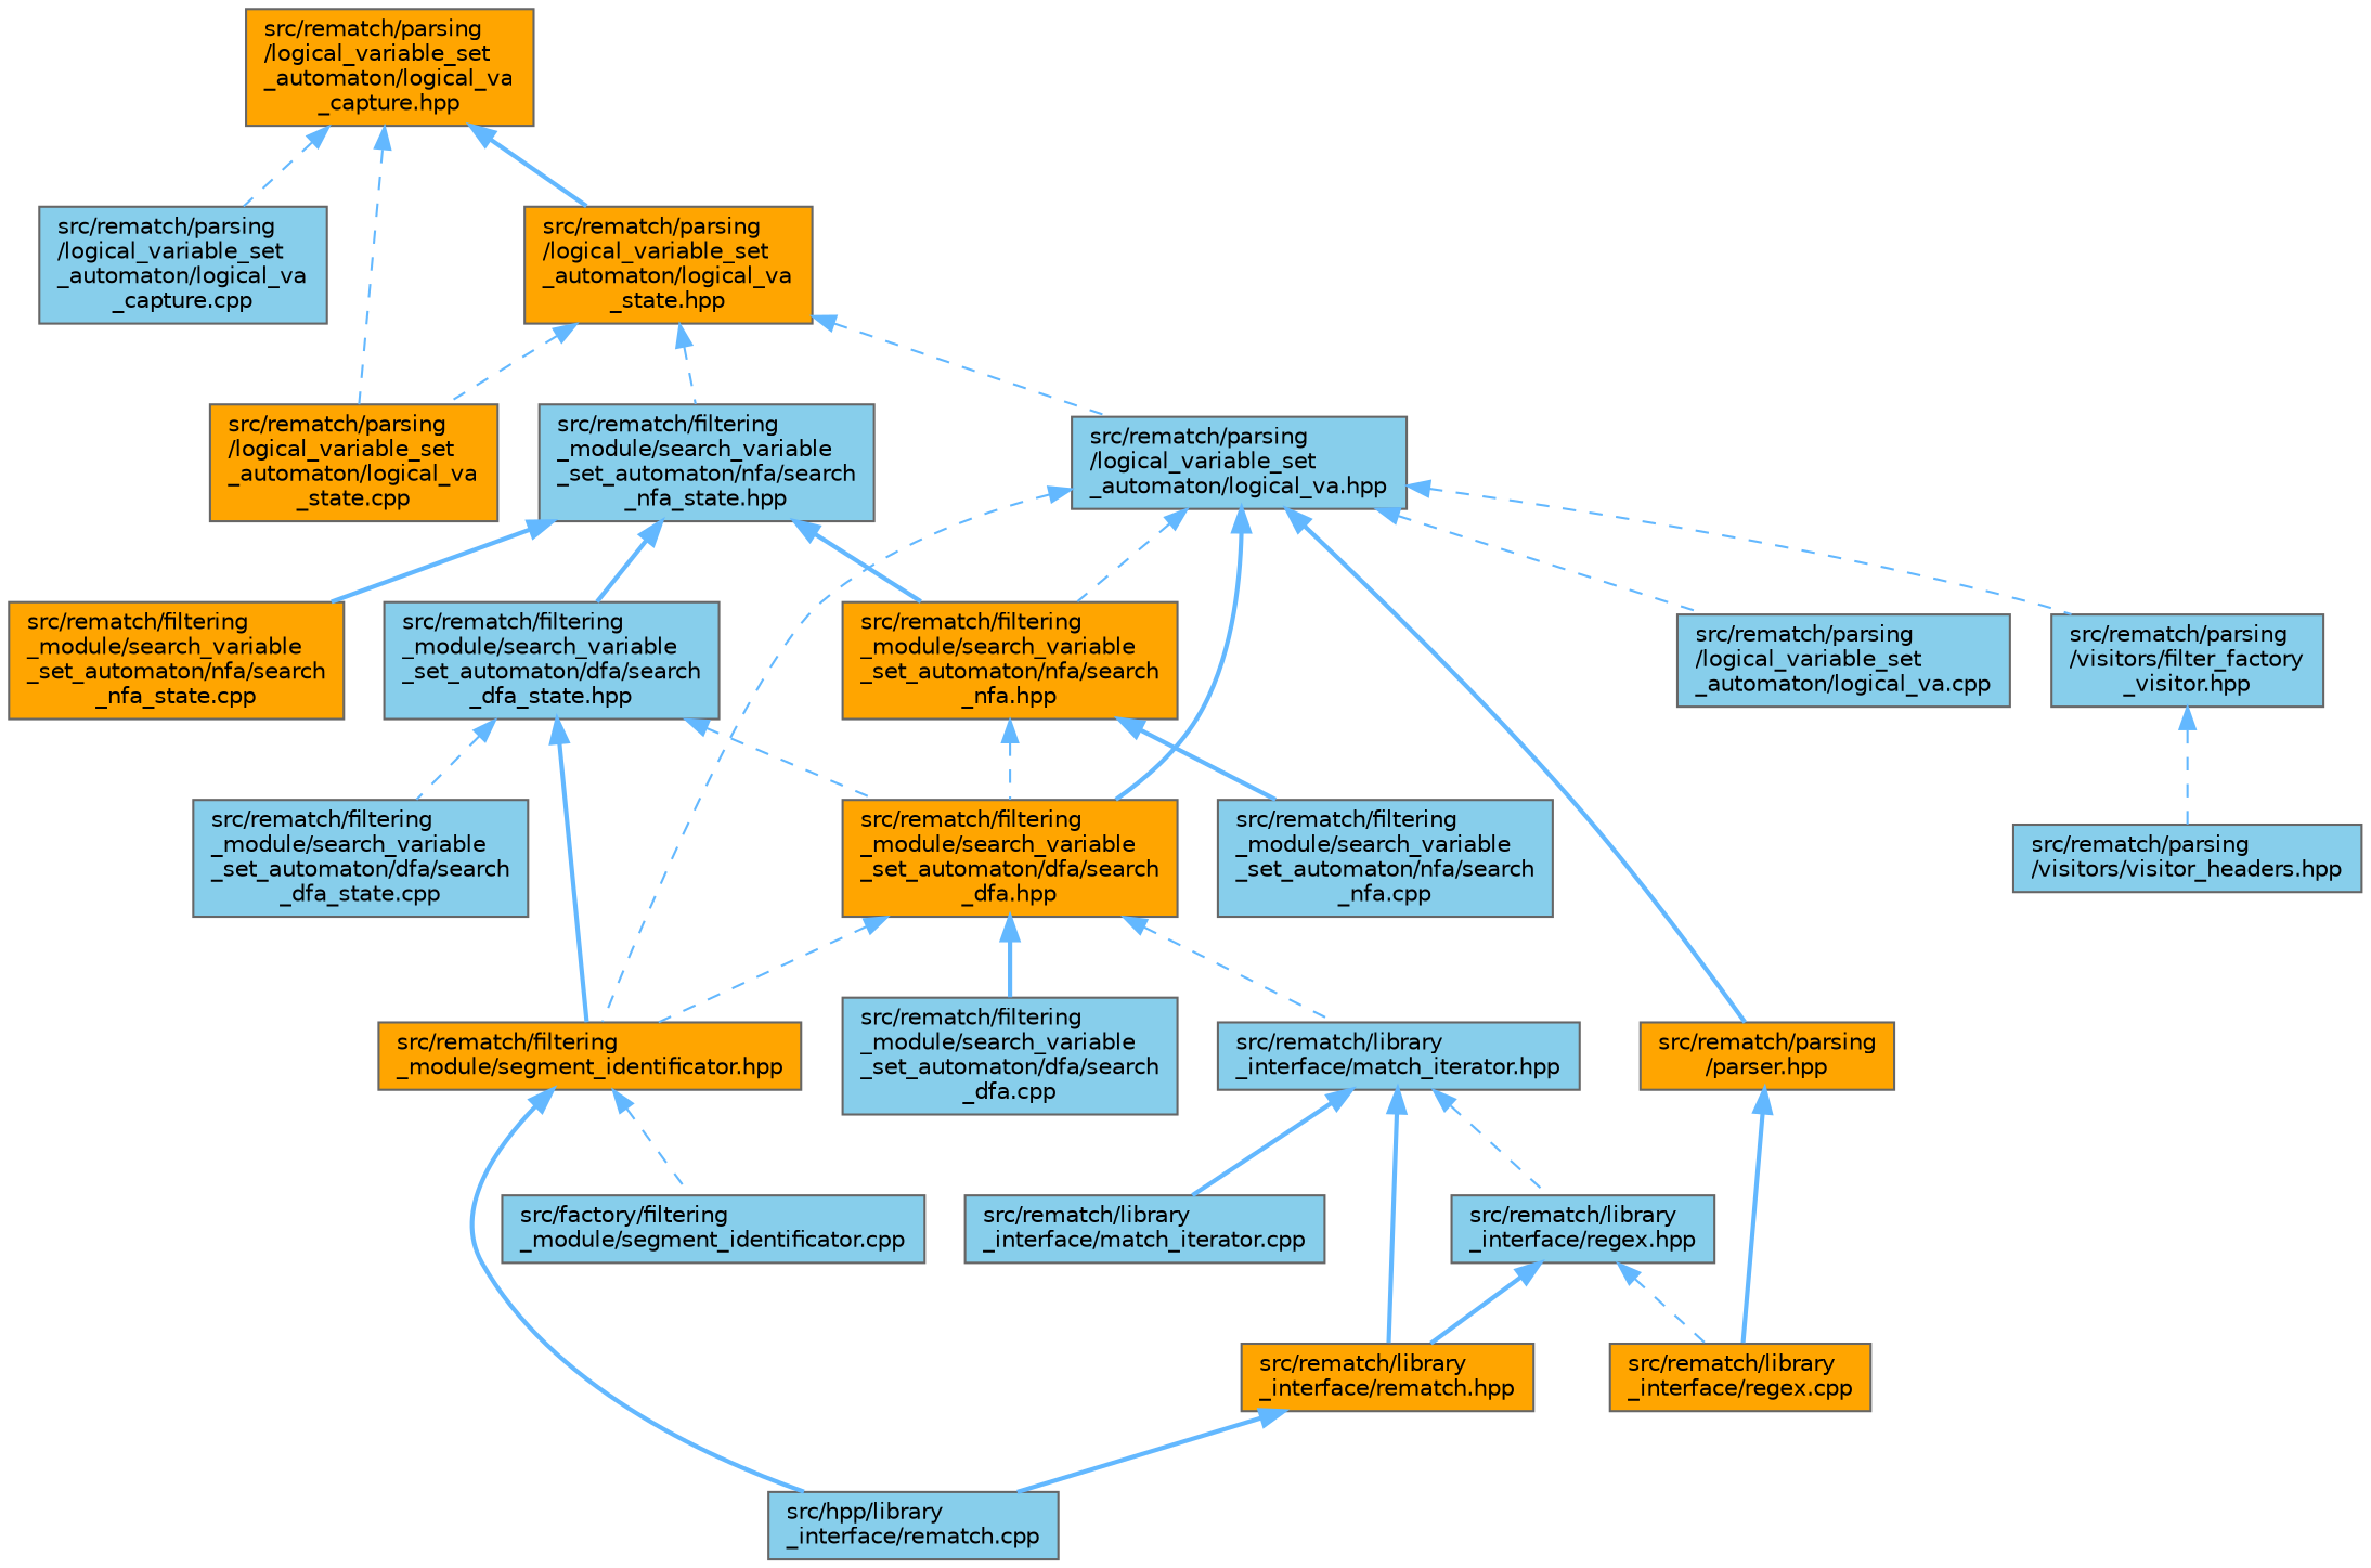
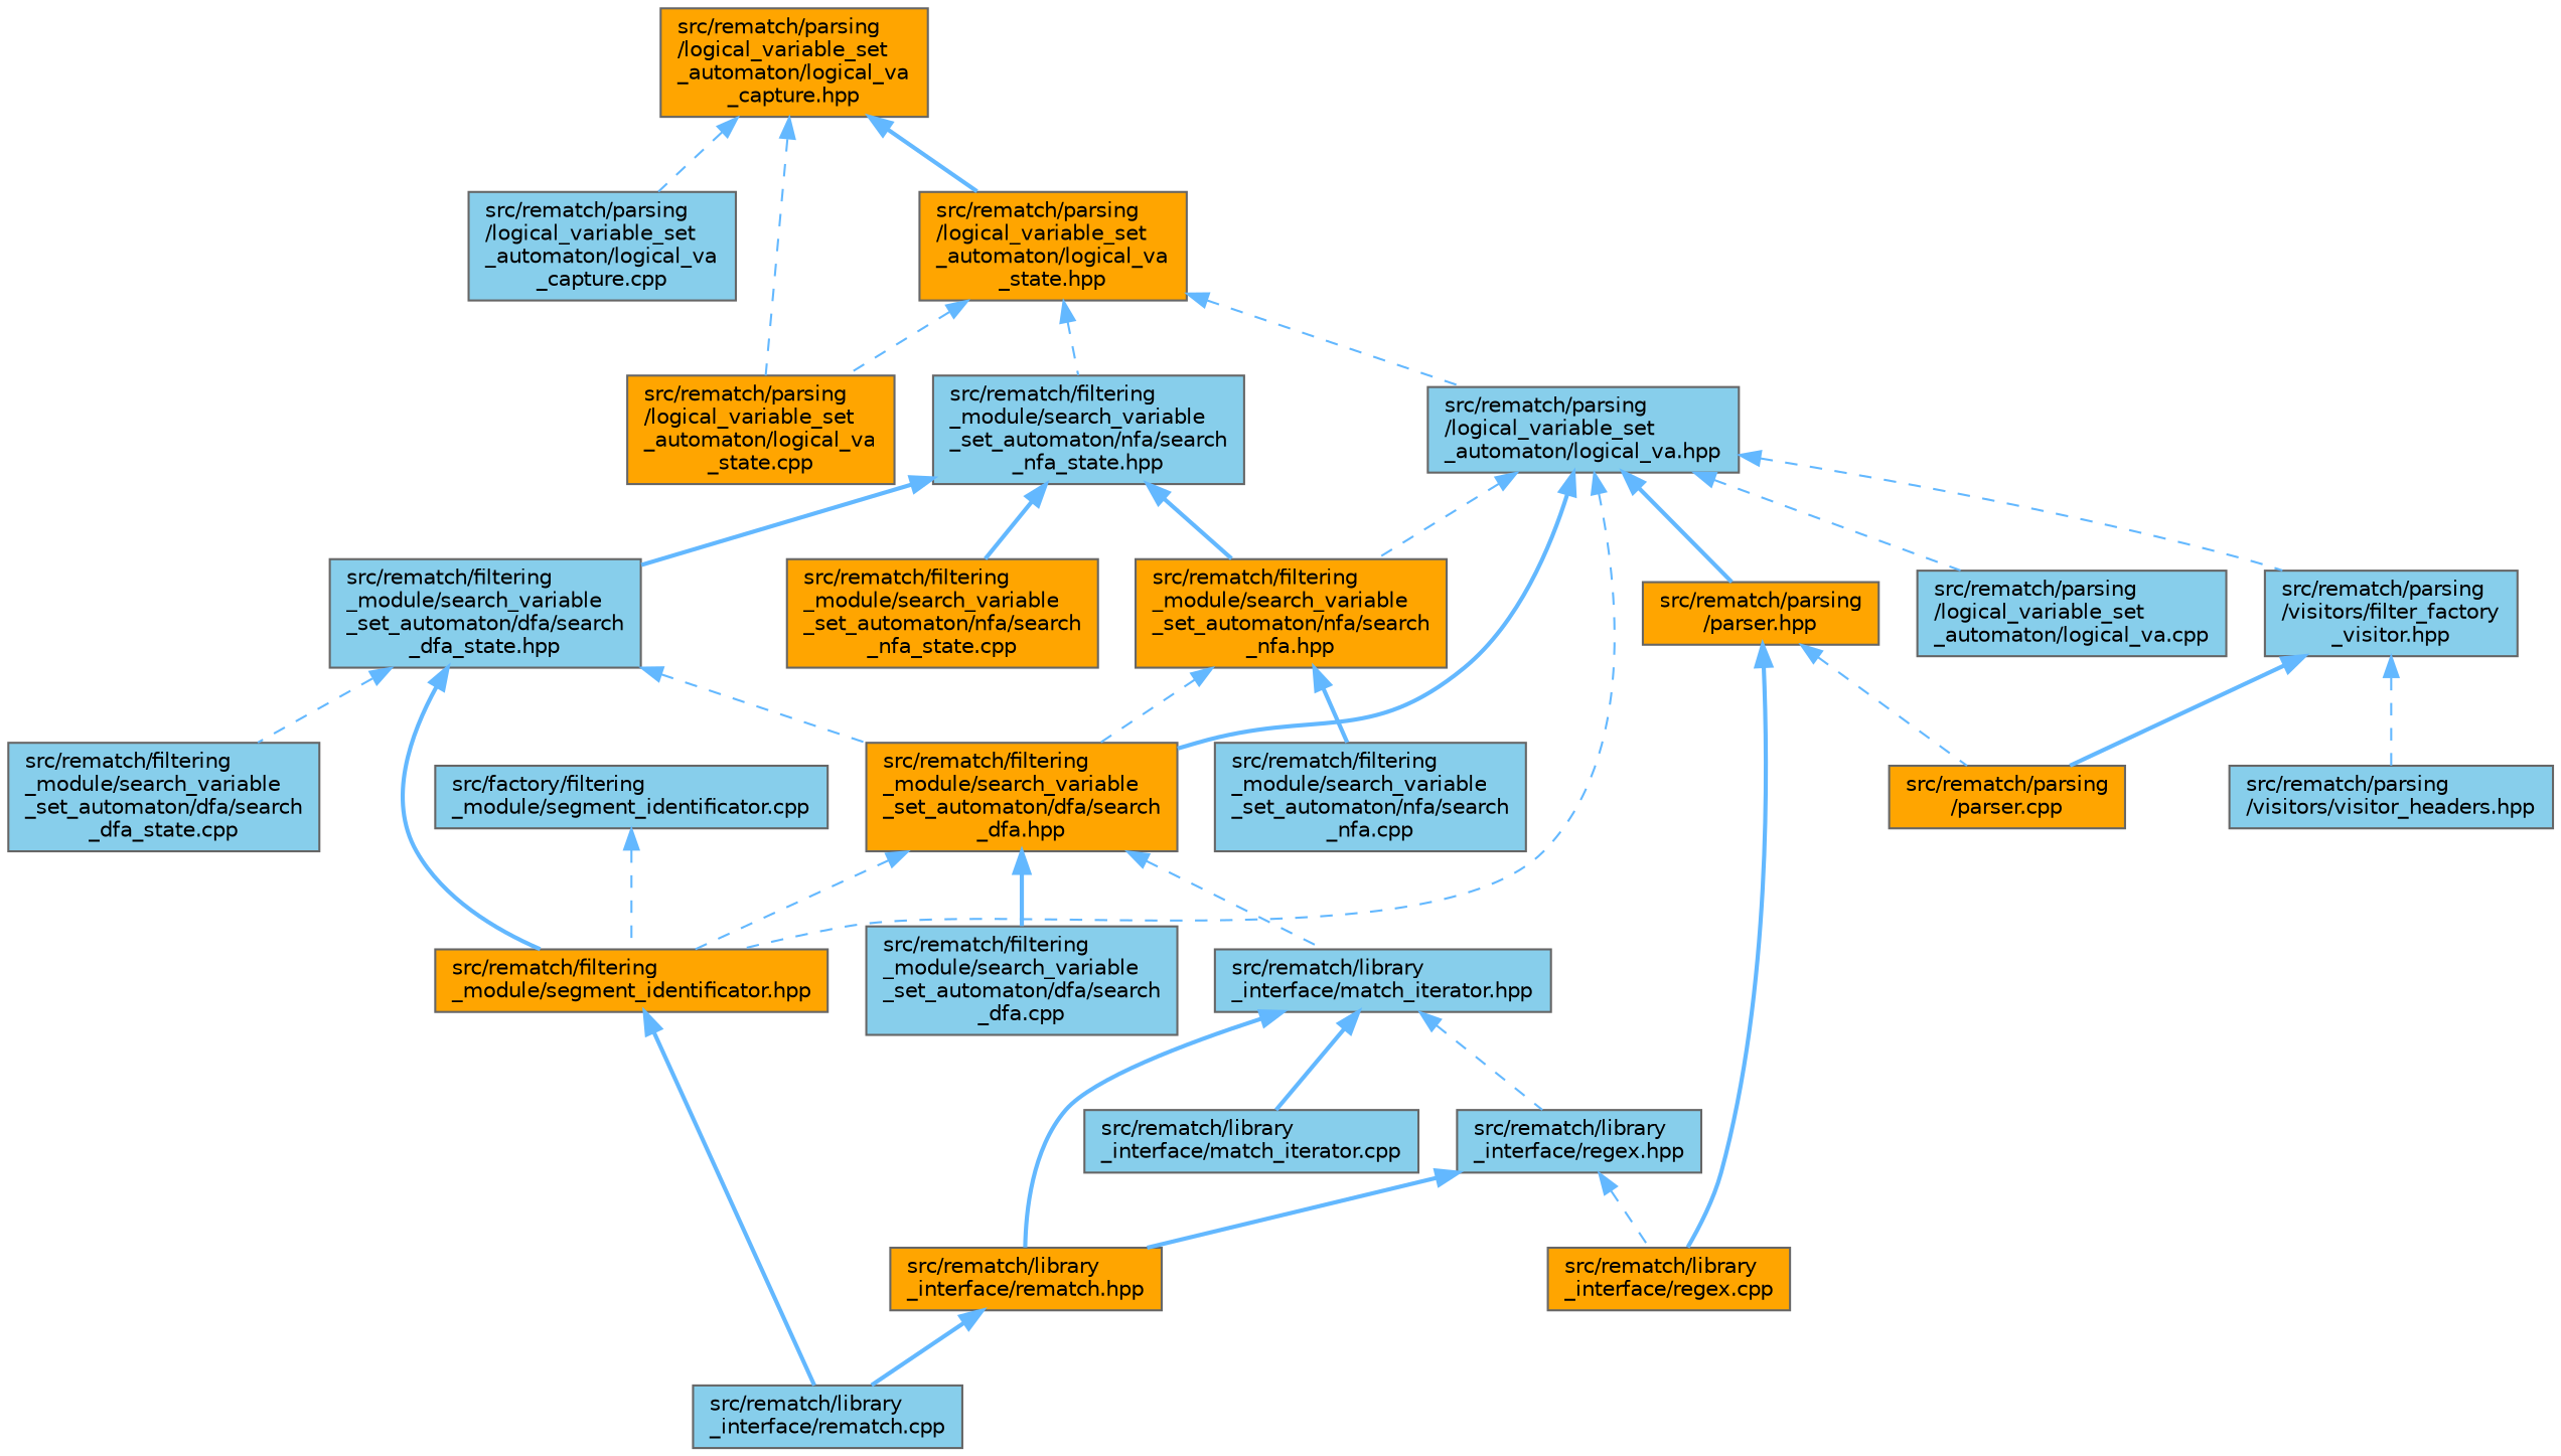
  digraph {
    node [color=grey40 fillcolor=skyblue fontname=Helvetica fontsize=10 shape=box style=filled]
    edge [color=steelblue1 dir=back fontname=Helvetica fontsize=10 labelfontname=Helvetica labelfontsize=10 style=dashed]
    n1 [color=gray40 fillcolor=orange fontcolor=black height=0.2 label="src/rematch/parsing\l/logical_variable_set\l_automaton/logical_va\l_capture.hpp" width=0.4]
    n2 [height=0.2 label="src/rematch/parsing\l/logical_variable_set\l_automaton/logical_va\l_capture.cpp" width=0.4]
    n3 [fillcolor=orange height=0.2 label="src/rematch/parsing\l/logical_variable_set\l_automaton/logical_va\l_state.cpp" width=0.4]
    n4 [fillcolor=orange height=0.2 label="src/rematch/parsing\l/logical_variable_set\l_automaton/logical_va\l_state.hpp" width=0.4]
    n5 [height=0.2 label="src/rematch/filtering\l_module/search_variable\l_set_automaton/nfa/search\l_nfa_state.hpp" width=0.4]
    n6 [height=0.2 label="src/rematch/parsing\l/logical_variable_set\l_automaton/logical_va.hpp" width=0.4]
    n7 [height=0.2 label="src/rematch/filtering\l_module/search_variable\l_set_automaton/dfa/search\l_dfa_state.hpp" width=0.4]
    n8 [fillcolor=orange height=0.2 label="src/rematch/filtering\l_module/search_variable\l_set_automaton/nfa/search\l_nfa.hpp" width=0.4]
    n9 [fillcolor=orange height=0.2 label="src/rematch/filtering\l_module/search_variable\l_set_automaton/nfa/search\l_nfa_state.cpp" width=0.4]
    n10 [fillcolor=orange height=0.2 label="src/rematch/filtering\l_module/search_variable\l_set_automaton/dfa/search\l_dfa.hpp" width=0.4]
    n11 [fillcolor=orange height=0.2 label="src/rematch/filtering\l_module/segment_identificator.hpp" width=0.4]
    n12 [height=0.2 label="src/rematch/parsing\l/logical_variable_set\l_automaton/logical_va.cpp" width=0.4]
    n13 [fillcolor=orange height=0.2 label="src/rematch/parsing\l/parser.hpp" width=0.4]
    n14 [height=0.2 label="src/rematch/parsing\l/visitors/filter_factory\l_visitor.hpp" width=0.4]
    n15 [height=0.2 label="src/rematch/filtering\l_module/search_variable\l_set_automaton/dfa/search\l_dfa_state.cpp" width=0.4]
    n16 [height=0.2 label="src/rematch/filtering\l_module/search_variable\l_set_automaton/nfa/search\l_nfa.cpp" width=0.4]
    n17 [height=0.2 label="src/rematch/filtering\l_module/search_variable\l_set_automaton/dfa/search\l_dfa.cpp" width=0.4]
    n18 [height=0.2 label="src/rematch/library\l_interface/match_iterator.hpp" width=0.4]
    n19 [height=0.2 label="src/factory/filtering\l_module/segment_identificator.cpp" width=0.4]
-   n20 [height=0.2 label="src/hpp/library\l_interface/rematch.cpp" width=0.4]
+   n20 [height=0.2 label="src/rematch/library\l_interface/rematch.cpp" width=0.4]
    n21 [height=0.2 label="src/rematch/library\l_interface/match_iterator.cpp" width=0.4]
    n22 [height=0.2 label="src/rematch/library\l_interface/regex.hpp" width=0.4]
    n23 [fillcolor=orange height=0.2 label="src/rematch/library\l_interface/rematch.hpp" width=0.4]
    n24 [fillcolor=orange height=0.2 label="src/rematch/library\l_interface/regex.cpp" width=0.4]
+   n25 [fillcolor=orange height=0.2 label="src/rematch/parsing\l/parser.cpp" width=0.4]
    n26 [height=0.2 label="src/rematch/parsing\l/visitors/visitor_headers.hpp" width=0.4]
    n1 -> n2
    n1 -> n3
    n1 -> n4 [style=bold]
    n4 -> n3
    n4 -> n5
    n4 -> n6
    n5 -> n7 [style=bold]
    n5 -> n8 [style=bold]
    n5 -> n9 [style=bold]
    n6 -> n8
    n6 -> n10 [style=bold]
    n6 -> n11
    n6 -> n12
    n6 -> n13 [style=bold]
    n6 -> n14
    n7 -> n10
    n7 -> n11 [style=bold]
    n7 -> n15
    n8 -> n10
    n8 -> n16 [style=bold]
    n10 -> n11
    n10 -> n17 [style=bold]
    n10 -> n18
-   n11 -> n19
+   n19 -> n11
    n11 -> n20 [style=bold]
    n13 -> n24 [style=bold]
+   n13 -> n25
+   n14 -> n25 [style=bold]
    n14 -> n26
    n18 -> n21 [style=bold]
    n18 -> n22
    n18 -> n23 [style=bold]
    n22 -> n23 [style=bold]
    n22 -> n24
    n23 -> n20 [style=bold]
  }
